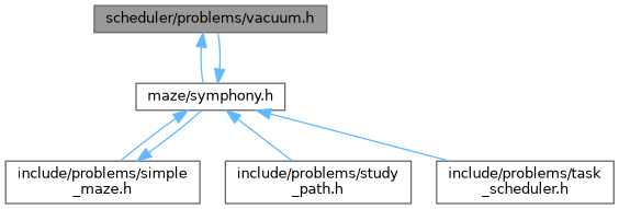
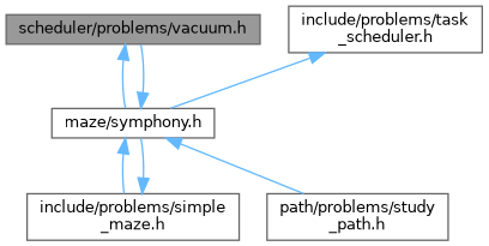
  digraph {
    node [color=grey40 fillcolor=white fontname=Helvetica fontsize=10 shape=box style=filled]
    edge [color=steelblue1 dir=back fontname=Helvetica fontsize=10 labelfontname=Helvetica labelfontsize=10 style=solid]
    n1 [color=gray40 fillcolor=grey60 fontcolor=black height=0.2 label="scheduler/problems/vacuum.h" width=0.4]
    n2 [height=0.2 label="maze/symphony.h" width=0.4]
    n3 [height=0.2 label="include/problems/simple\l_maze.h" width=0.4]
-   n4 [height=0.2 label="include/problems/study\l_path.h" width=0.4]
+   n4 [height=0.2 label="path/problems/study\l_path.h" width=0.4]
    n5 [height=0.2 label="include/problems/task\l_scheduler.h" width=0.4]
    n1 -> n2
    n2 -> n1
    n2 -> n3
    n2 -> n4
-   n2 -> n5
+   n5 -> n2
    n3 -> n2
  }
